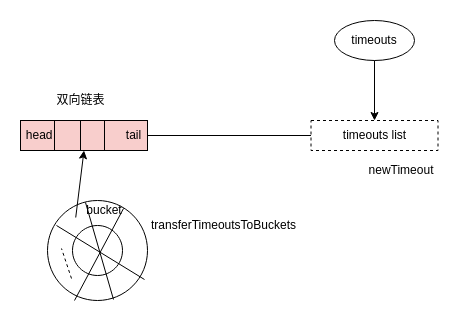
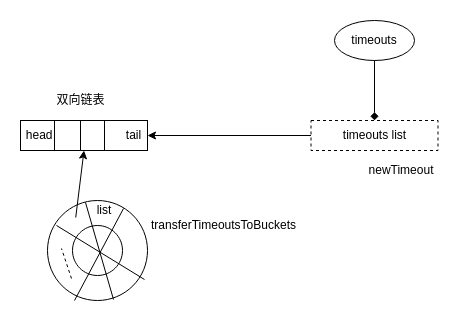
  <mxCell id="0" />
  <mxCell id="1" parent="0" />
  <mxCell id="2" value="" style="verticalLabelPosition=bottom;verticalAlign=top;html=1;shape=mxgraph.basic.donut;dx=25;" vertex="1" parent="1"><mxGeometry x="47" y="200" width="100" height="100" as="geometry" /></mxCell>
  <mxCell id="3" value="" style="endArrow=none;html=1;exitX=0.66;exitY=0.99;exitDx=0;exitDy=0;exitPerimeter=0;entryX=0.38;entryY=0.02;entryDx=0;entryDy=0;entryPerimeter=0;" edge="1" parent="1" source="2" target="2"><mxGeometry width="50" height="50" relative="1" as="geometry"><mxPoint x="94" y="230" as="sourcePoint" /><mxPoint x="74" y="210" as="targetPoint" /></mxGeometry></mxCell>
  <mxCell id="4" value="" style="endArrow=none;html=1;exitX=0.27;exitY=1;exitDx=0;exitDy=0;exitPerimeter=0;entryX=0.76;entryY=0.08;entryDx=0;entryDy=0;entryPerimeter=0;" edge="1" parent="1" source="2" target="2"><mxGeometry width="50" height="50" relative="1" as="geometry"><mxPoint x="123" y="309" as="sourcePoint" /><mxPoint x="95" y="212" as="targetPoint" /></mxGeometry></mxCell>
  <mxCell id="5" value="" style="endArrow=none;html=1;exitX=0.97;exitY=0.79;exitDx=0;exitDy=0;exitPerimeter=0;entryX=0.09;entryY=0.25;entryDx=0;entryDy=0;entryPerimeter=0;" edge="1" parent="1" source="2" target="2"><mxGeometry width="50" height="50" relative="1" as="geometry"><mxPoint x="133" y="319" as="sourcePoint" /><mxPoint x="105" y="222" as="targetPoint" /></mxGeometry></mxCell>
  <mxCell id="6" value="" style="endArrow=none;dashed=1;html=1;" edge="1" parent="1"><mxGeometry width="50" height="50" relative="1" as="geometry"><mxPoint x="71" y="278" as="sourcePoint" /><mxPoint x="61" y="248" as="targetPoint" /></mxGeometry></mxCell>
- <mxCell id="7" value="head&amp;nbsp; &amp;nbsp; &amp;nbsp; &amp;nbsp; &amp;nbsp; &amp;nbsp; &amp;nbsp; &amp;nbsp; &amp;nbsp; &amp;nbsp; &amp;nbsp; tail" style="rounded=0;whiteSpace=wrap;html=1;fillColor=#f8cecc;" vertex="1" parent="1"><mxGeometry x="20" y="120" width="127" height="30" as="geometry" /></mxCell>
+ <mxCell id="7" value="head&amp;nbsp; &amp;nbsp; &amp;nbsp; &amp;nbsp; &amp;nbsp; &amp;nbsp; &amp;nbsp; &amp;nbsp; &amp;nbsp; &amp;nbsp; &amp;nbsp; tail" style="rounded=0;whiteSpace=wrap;html=1;" vertex="1" parent="1"><mxGeometry x="20" y="120" width="127" height="30" as="geometry" /></mxCell>
  <mxCell id="8" value="" style="endArrow=none;html=1;" edge="1" parent="1"><mxGeometry width="50" height="50" relative="1" as="geometry"><mxPoint x="54" y="150" as="sourcePoint" /><mxPoint x="54" y="120" as="targetPoint" /></mxGeometry></mxCell>
  <mxCell id="9" value="" style="endArrow=none;html=1;" edge="1" parent="1"><mxGeometry width="50" height="50" relative="1" as="geometry"><mxPoint x="80" y="150" as="sourcePoint" /><mxPoint x="80" y="120" as="targetPoint" /></mxGeometry></mxCell>
  <mxCell id="10" value="" style="endArrow=none;html=1;" edge="1" parent="1"><mxGeometry width="50" height="50" relative="1" as="geometry"><mxPoint x="104" y="150" as="sourcePoint" /><mxPoint x="104" y="120" as="targetPoint" /></mxGeometry></mxCell>
  <mxCell id="11" value="双向链表" style="text;html=1;strokeColor=none;fillColor=none;align=center;verticalAlign=middle;whiteSpace=wrap;rounded=0;" vertex="1" parent="1"><mxGeometry x="47" y="90" width="67" height="20" as="geometry" /></mxCell>
  <mxCell id="12" value="" style="endArrow=classic;html=1;entryX=0.5;entryY=1;entryDx=0;entryDy=0;" edge="1" parent="1" target="7"><mxGeometry width="50" height="50" relative="1" as="geometry"><mxPoint x="75.215" y="217" as="sourcePoint" /><mxPoint x="62.943" y="169.01" as="targetPoint" /></mxGeometry></mxCell>
- <mxCell id="13" value="bucket" style="text;html=1;strokeColor=none;fillColor=none;align=center;verticalAlign=middle;whiteSpace=wrap;rounded=0;" vertex="1" parent="1"><mxGeometry x="84" y="200" width="40" height="20" as="geometry" /></mxCell>
+ <mxCell id="13" value="list" style="text;html=1;strokeColor=none;fillColor=none;align=center;verticalAlign=middle;whiteSpace=wrap;rounded=0;" vertex="1" parent="1"><mxGeometry x="84" y="200" width="40" height="20" as="geometry" /></mxCell>
  <mxCell id="14" value="timeouts list" style="rounded=0;whiteSpace=wrap;html=1;dashed=1;" vertex="1" parent="1"><mxGeometry x="310.5" y="120" width="127" height="30" as="geometry" /></mxCell>
  <mxCell id="15" value="timeouts" style="ellipse;whiteSpace=wrap;html=1;" vertex="1" parent="1"><mxGeometry x="334" y="20" width="80" height="40" as="geometry" /></mxCell>
- <mxCell id="16" value="" style="endArrow=classic;html=1;entryX=0.5;entryY=0;entryDx=0;entryDy=0;exitX=0.5;exitY=1;exitDx=0;exitDy=0;" edge="1" parent="1" source="15" target="14"><mxGeometry width="50" height="50" relative="1" as="geometry"><mxPoint x="260.5" as="sourcePoint" y="40" /><mxPoint x="310.5" y="-10" as="targetPoint" /></mxGeometry></mxCell>
+ <mxCell id="16" value="" style="endArrow=diamond;html=1;entryX=0.5;entryY=0;entryDx=0;entryDy=0;exitX=0.5;exitY=1;exitDx=0;exitDy=0;" edge="1" parent="1" source="15" target="14"><mxGeometry width="50" height="50" relative="1" as="geometry"><mxPoint x="260.5" as="sourcePoint" y="40" /><mxPoint x="310.5" y="-10" as="targetPoint" /></mxGeometry></mxCell>
  <mxCell id="17" value="newTimeout" style="text;html=1;strokeColor=none;fillColor=none;align=center;verticalAlign=middle;whiteSpace=wrap;rounded=0;" vertex="1" parent="1"><mxGeometry x="380.5" y="160" width="40" height="20" as="geometry" /></mxCell>
- <mxCell id="18" value="" style="endArrow=none;html=1;exitX=0;exitY=0.5;exitDx=0;exitDy=0;entryX=1;entryY=0.5;entryDx=0;entryDy=0;" edge="1" parent="1" source="14" target="7"><mxGeometry width="50" height="50" relative="1" as="geometry"><mxPoint x="24" y="370" as="sourcePoint" /><mxPoint x="74" y="320" as="targetPoint" /></mxGeometry></mxCell>
+ <mxCell id="18" value="" style="endArrow=classic;html=1;exitX=0;exitY=0.5;exitDx=0;exitDy=0;entryX=1;entryY=0.5;entryDx=0;entryDy=0;" edge="1" parent="1" source="14" target="7"><mxGeometry width="50" height="50" relative="1" as="geometry"><mxPoint x="24" y="370" as="sourcePoint" /><mxPoint x="74" y="320" as="targetPoint" /></mxGeometry></mxCell>
  <mxCell id="19" value="transferTimeoutsToBuckets" style="text;html=1;strokeColor=none;fillColor=none;align=center;verticalAlign=middle;whiteSpace=wrap;rounded=0;" vertex="1" parent="1"><mxGeometry x="189.5" y="215" width="67" height="20" as="geometry" /></mxCell>
